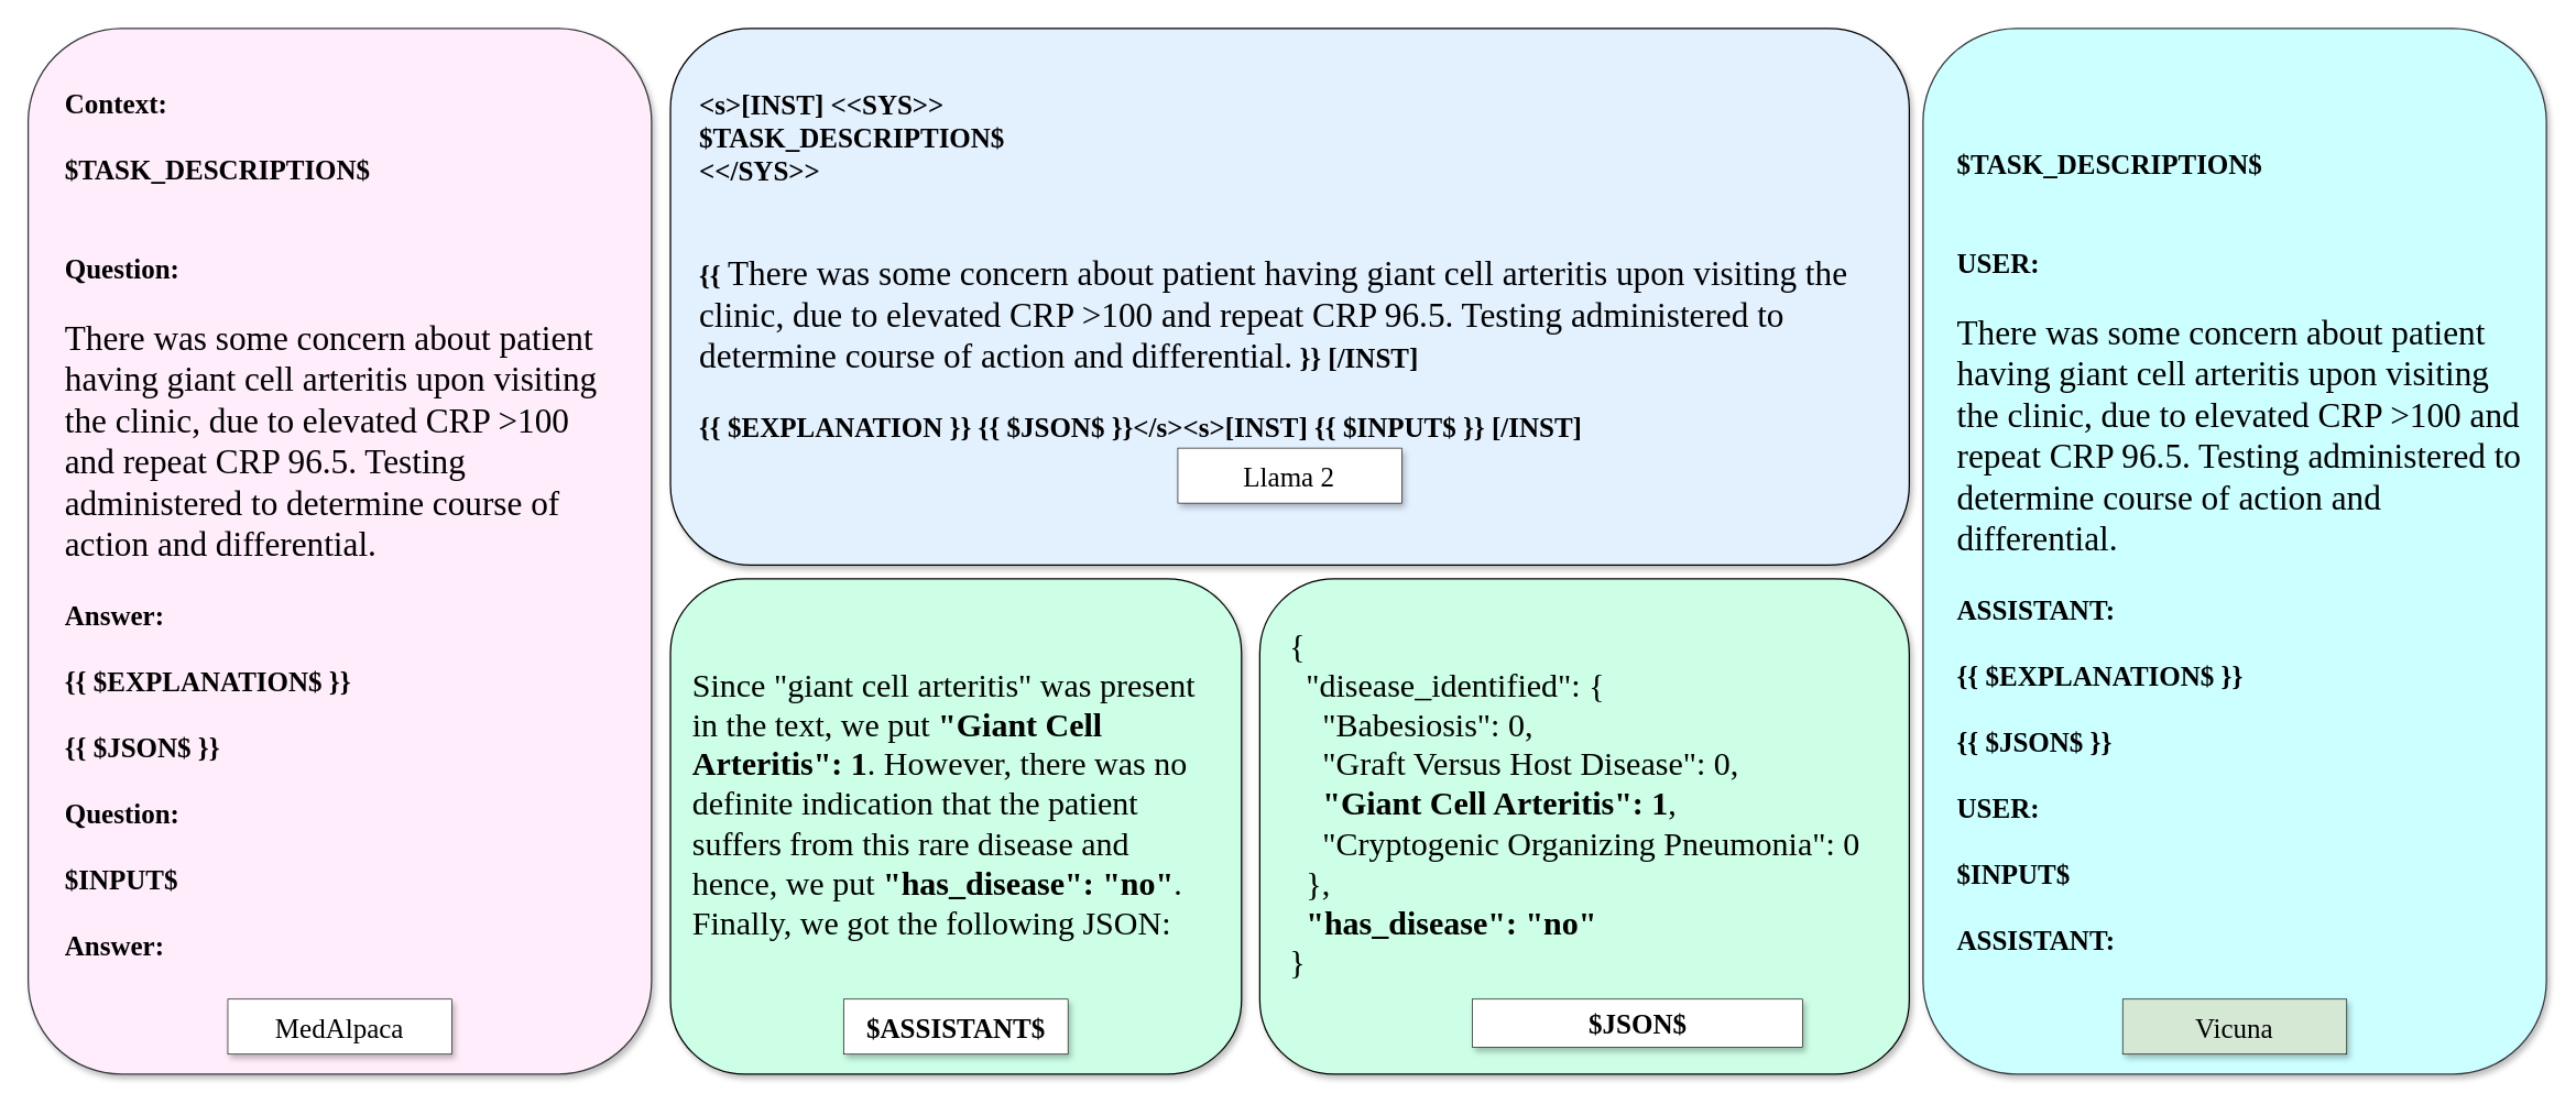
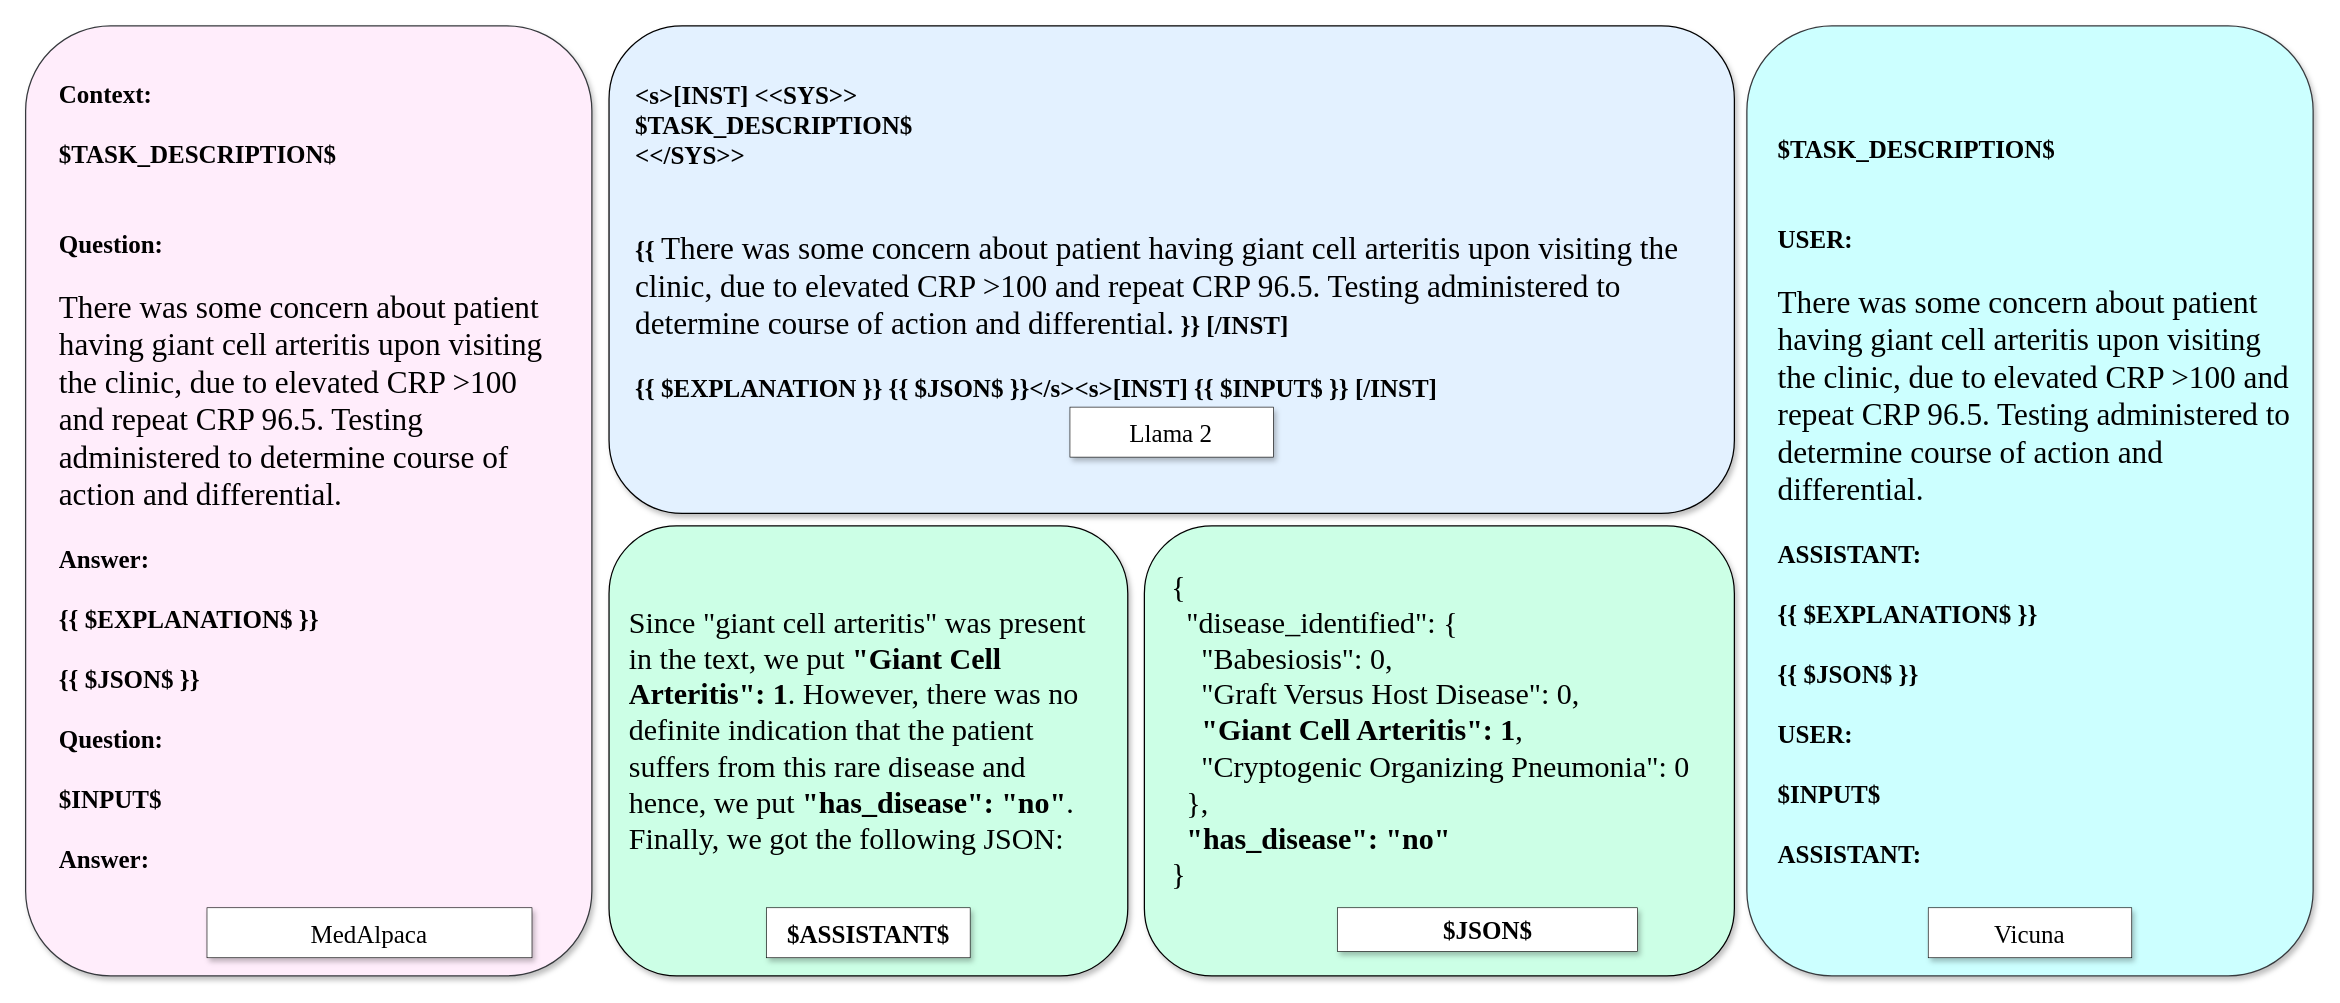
  <mxCell id="0" />
  <mxCell id="1" parent="0" />
  <mxCell id="2" value="" style="rounded=1;whiteSpace=wrap;html=1;fillColor=#E3F1FF;strokeColor=#000000;shadow=1;" parent="1" vertex="1"><mxGeometry x="486.73" y="20" width="900.27" height="390" as="geometry" /></mxCell>
  <mxCell id="3" value="" style="rounded=1;whiteSpace=wrap;html=1;fillColor=#CCFFE6;strokeColor=#000000;shadow=1;" parent="1" vertex="1"><mxGeometry x="915" y="420" width="472" height="360" as="geometry" /></mxCell>
  <mxCell id="4" value="&lt;font style=&quot;font-size: 24px;&quot;&gt;&lt;br&gt;&lt;/font&gt;&lt;font style=&quot;font-size: 24px;&quot; data-font-src=&quot;https://fonts.googleapis.com/css?family=Comic+Neue&quot; face=&quot;Comic Neue&quot;&gt;&lt;div style=&quot;&quot;&gt;&lt;span style=&quot;&quot;&gt;&lt;font style=&quot;font-size: 24px;&quot;&gt;&lt;span&gt;{&lt;/span&gt;&lt;/font&gt;&lt;/span&gt;&lt;/div&gt;&lt;div style=&quot;&quot;&gt;&lt;span style=&quot;&quot;&gt;&lt;font style=&quot;font-size: 24px;&quot;&gt;&lt;span&gt;&amp;nbsp; &quot;disease_identified&quot;: {&lt;/span&gt;&lt;/font&gt;&lt;/span&gt;&lt;/div&gt;&lt;div style=&quot;&quot;&gt;&lt;span style=&quot;&quot;&gt;&lt;font style=&quot;font-size: 24px;&quot;&gt;&lt;span&gt;&amp;nbsp; &amp;nbsp; &quot;Babesiosis&quot;: 0,&lt;/span&gt;&lt;/font&gt;&lt;/span&gt;&lt;/div&gt;&lt;div style=&quot;&quot;&gt;&lt;span style=&quot;&quot;&gt;&lt;font style=&quot;font-size: 24px;&quot;&gt;&amp;nbsp; &amp;nbsp; &quot;Graft Versus Host Disease&quot;: 0,&lt;/font&gt;&lt;/span&gt;&lt;/div&gt;&lt;div style=&quot;&quot;&gt;&lt;span style=&quot;&quot;&gt;&lt;font style=&quot;font-size: 24px;&quot;&gt;&amp;nbsp; &amp;nbsp; &lt;b&gt;&quot;Giant Cell Arteritis&quot;: 1&lt;/b&gt;,&lt;/font&gt;&lt;/span&gt;&lt;/div&gt;&lt;div style=&quot;&quot;&gt;&lt;span style=&quot;&quot;&gt;&lt;font style=&quot;font-size: 24px;&quot;&gt;&lt;span&gt;&amp;nbsp; &amp;nbsp; &quot;Cryptogenic Organizing Pneumonia&quot;: 0&lt;/span&gt;&lt;/font&gt;&lt;/span&gt;&lt;/div&gt;&lt;div style=&quot;&quot;&gt;&lt;span style=&quot;&quot;&gt;&lt;font style=&quot;font-size: 24px;&quot;&gt;&lt;span&gt;&amp;nbsp; },&lt;/span&gt;&lt;/font&gt;&lt;/span&gt;&lt;/div&gt;&lt;div style=&quot;&quot;&gt;&lt;span style=&quot;&quot;&gt;&lt;font style=&quot;font-size: 24px;&quot;&gt;&amp;nbsp; &lt;b&gt;&quot;has_disease&quot;: &quot;no&quot;&lt;/b&gt;&lt;/font&gt;&lt;/span&gt;&lt;/div&gt;&lt;div style=&quot;&quot;&gt;&lt;span style=&quot;&quot;&gt;&lt;font style=&quot;font-size: 24px;&quot;&gt;&lt;span&gt;}&lt;/span&gt;&lt;/font&gt;&lt;/span&gt;&lt;/div&gt;&lt;div style=&quot;&quot;&gt;&lt;br&gt;&lt;/div&gt;&lt;/font&gt;" style="text;html=1;strokeColor=none;fillColor=none;align=left;verticalAlign=middle;whiteSpace=wrap;rounded=0;fontStyle=0" parent="1" vertex="1"><mxGeometry x="935.44" y="489.33" width="451.56" height="190" as="geometry" /></mxCell>
  <mxCell id="5" value="" style="rounded=1;whiteSpace=wrap;html=1;fillColor=#FFEDFB;strokeColor=#36393d;shadow=1;" parent="1" vertex="1"><mxGeometry x="20" y="20" width="453" height="760" as="geometry" /></mxCell>
  <mxCell id="6" value="&lt;font data-font-src=&quot;https://fonts.googleapis.com/css?family=Comic+Neue&quot; face=&quot;Comic Neue&quot; style=&quot;&quot;&gt;&lt;b style=&quot;font-size: 20px; border-color: var(--border-color);&quot;&gt;Context:&lt;br style=&quot;border-color: var(--border-color);&quot;&gt;&lt;br style=&quot;border-color: var(--border-color);&quot;&gt;$TASK_DESCRIPTION$&lt;br style=&quot;border-color: var(--border-color);&quot;&gt;&lt;br style=&quot;border-color: var(--border-color);&quot;&gt;&lt;br style=&quot;border-color: var(--border-color);&quot;&gt;Question:&lt;br style=&quot;border-color: var(--border-color);&quot;&gt;&lt;br style=&quot;border-color: var(--border-color);&quot;&gt;&lt;/b&gt;&lt;font style=&quot;font-size: 25px;&quot;&gt;There was some concern about patient having giant cell arteritis upon visiting the clinic, due to elevated CRP &amp;gt;100 and repeat CRP 96.5. Testing administered to determine course of action and differential.&lt;/font&gt;&lt;br style=&quot;border-color: var(--border-color);&quot;&gt;&lt;span style=&quot;font-size: 20px; border-color: var(--border-color);&quot;&gt;&lt;br style=&quot;border-color: var(--border-color);&quot;&gt;&lt;b&gt;Answer:&lt;/b&gt;&lt;br&gt;&lt;div style=&quot;font-weight: bold; border-color: var(--border-color);&quot;&gt;&lt;br&gt;&lt;/div&gt;&lt;div style=&quot;border-color: var(--border-color);&quot;&gt;&lt;b&gt;{{ $EXPLANATION$ }}&lt;/b&gt;&lt;br&gt;&lt;br&gt;&lt;b&gt;{{ $JSON$ }}&lt;/b&gt;&lt;br&gt;&lt;/div&gt;&lt;div style=&quot;font-weight: bold; border-color: var(--border-color);&quot;&gt;&lt;br style=&quot;border-color: var(--border-color);&quot;&gt;&lt;/div&gt;&lt;div style=&quot;font-weight: bold; border-color: var(--border-color);&quot;&gt;Question:&lt;br style=&quot;border-color: var(--border-color);&quot;&gt;&lt;br style=&quot;border-color: var(--border-color);&quot;&gt;$INPUT$&lt;/div&gt;&lt;div style=&quot;font-weight: bold; border-color: var(--border-color);&quot;&gt;&lt;br style=&quot;border-color: var(--border-color);&quot;&gt;&lt;/div&gt;&lt;div style=&quot;font-weight: bold; border-color: var(--border-color);&quot;&gt;Answer:&lt;/div&gt;&lt;/span&gt;&lt;/font&gt;" style="text;html=1;strokeColor=none;fillColor=none;align=left;verticalAlign=middle;whiteSpace=wrap;rounded=0;" parent="1" vertex="1"><mxGeometry x="45.23" y="78" width="402.54" height="603.83" as="geometry" /></mxCell>
  <mxCell id="7" value="&lt;font style=&quot;&quot; data-font-src=&quot;https://fonts.googleapis.com/css?family=Comic+Neue&quot; face=&quot;Comic Neue&quot;&gt;&lt;b style=&quot;font-size: 20px;&quot;&gt;&amp;lt;s&amp;gt;[INST] &amp;lt;&amp;lt;SYS&amp;gt;&amp;gt;&lt;br&gt;$TASK_DESCRIPTION$&lt;br&gt;&amp;lt;&amp;lt;/SYS&amp;gt;&amp;gt;&lt;br&gt;&lt;br&gt;&lt;br&gt;{{ &lt;/b&gt;&lt;font style=&quot;font-size: 25px;&quot;&gt;There was some concern about patient having giant cell arteritis upon visiting the clinic, due to elevated CRP &amp;gt;100 and repeat CRP 96.5. Testing administered to determine course of action and differential.&lt;/font&gt;&lt;b style=&quot;font-size: 20px;&quot;&gt; }} [/INST]&lt;br&gt;&lt;br&gt;&lt;div style=&quot;&quot;&gt;{{ $EXPLANATION }} {{ $JSON$ }}&lt;span style=&quot;background-color: initial;&quot;&gt;&amp;lt;/s&amp;gt;&lt;/span&gt;&lt;span style=&quot;background-color: initial;&quot;&gt;&amp;lt;s&amp;gt;[INST]&amp;nbsp;&lt;/span&gt;&lt;span style=&quot;background-color: initial;&quot;&gt;{{ $INPUT$ }}&amp;nbsp;&lt;/span&gt;&lt;span style=&quot;background-color: initial;&quot;&gt;[/INST]&lt;/span&gt;&lt;/div&gt;&lt;/b&gt;&lt;/font&gt;" style="text;html=1;strokeColor=none;fillColor=none;align=left;verticalAlign=middle;whiteSpace=wrap;rounded=0;" parent="1" vertex="1"><mxGeometry x="506.09" y="70" width="861.56" height="243.83" as="geometry" /></mxCell>
  <mxCell id="8" value="&lt;font style=&quot;font-size: 20px;&quot; face=&quot;Comic Neue&quot;&gt;Llama 2&lt;/font&gt;" style="rounded=0;whiteSpace=wrap;html=1;strokeWidth=0.5;shadow=1;fontStyle=0" parent="1" vertex="1"><mxGeometry x="855.46" y="325" width="162.82" height="40" as="geometry" /></mxCell>
  <mxCell id="9" value="&lt;font style=&quot;font-size: 20px;&quot; face=&quot;Comic Neue&quot;&gt;$JSON$&lt;/font&gt;" style="rounded=0;whiteSpace=wrap;html=1;strokeWidth=0.5;shadow=1;fontStyle=1" parent="1" vertex="1"><mxGeometry x="1069.59" y="725.5" width="240" height="35" as="geometry" /></mxCell>
- <mxCell id="10" value="&lt;font style=&quot;font-size: 20px;&quot; face=&quot;Comic Neue&quot;&gt;MedAlpaca&lt;/font&gt;" style="rounded=0;whiteSpace=wrap;html=1;strokeWidth=0.5;shadow=1;fontStyle=0" parent="1" vertex="1"><mxGeometry x="165.09" y="725.5" width="162.82" height="40" as="geometry" /></mxCell>
+ <mxCell id="10" value="&lt;font style=&quot;font-size: 20px;&quot; face=&quot;Comic Neue&quot;&gt;MedAlpaca&lt;/font&gt;" style="rounded=0;whiteSpace=wrap;html=1;strokeWidth=0.5;shadow=1;fontStyle=0" parent="1" vertex="1"><mxGeometry x="165.09" y="725.5" width="260" height="40" as="geometry" /></mxCell>
  <mxCell id="11" value="" style="rounded=1;whiteSpace=wrap;html=1;fillColor=#CCFFFF;strokeColor=#36393d;shadow=1;" parent="1" vertex="1"><mxGeometry x="1397" y="20" width="453" height="760" as="geometry" /></mxCell>
- <mxCell id="12" value="&lt;font style=&quot;font-size: 20px;&quot; face=&quot;Comic Neue&quot;&gt;Vicuna&lt;/font&gt;" style="rounded=0;whiteSpace=wrap;html=1;strokeWidth=0.5;shadow=1;fontStyle=0;fillColor=#d5e8d4;" parent="1" vertex="1"><mxGeometry x="1542.09" y="725.5" width="162.82" height="40" as="geometry" /></mxCell>
+ <mxCell id="12" value="&lt;font style=&quot;font-size: 20px;&quot; face=&quot;Comic Neue&quot;&gt;Vicuna&lt;/font&gt;" style="rounded=0;whiteSpace=wrap;html=1;strokeWidth=0.5;shadow=1;fontStyle=0" parent="1" vertex="1"><mxGeometry x="1542.09" y="725.5" width="162.82" height="40" as="geometry" /></mxCell>
  <mxCell id="13" value="&lt;font style=&quot;&quot; data-font-src=&quot;https://fonts.googleapis.com/css?family=Comic+Neue&quot; face=&quot;Comic Neue&quot;&gt;&lt;b style=&quot;font-size: 20px;&quot;&gt;$TASK_DESCRIPTION$&lt;br&gt;&lt;br&gt;&lt;br&gt;USER:&lt;br&gt;&lt;br&gt;&lt;/b&gt;&lt;font style=&quot;font-size: 25px;&quot;&gt;There was some concern about patient having giant cell arteritis upon visiting the clinic, due to elevated CRP &amp;gt;100 and repeat CRP 96.5. Testing administered to determine course of action and differential.&lt;/font&gt;&lt;br&gt;&lt;b style=&quot;font-size: 20px;&quot;&gt;&lt;br&gt;ASSISTANT:&lt;br&gt;&lt;br&gt;{{ $EXPLANATION$ }}&lt;br&gt;&lt;br&gt;&lt;div style=&quot;&quot;&gt;{{ $JSON$ }}&lt;/div&gt;&lt;div style=&quot;&quot;&gt;&lt;br&gt;&lt;/div&gt;&lt;div style=&quot;&quot;&gt;USER:&lt;br&gt;&lt;br&gt;$INPUT$&lt;/div&gt;&lt;div style=&quot;&quot;&gt;&lt;br&gt;&lt;/div&gt;&lt;div style=&quot;&quot;&gt;ASSISTANT:&lt;/div&gt;&lt;/b&gt;&lt;/font&gt;" style="text;html=1;strokeColor=none;fillColor=none;align=left;verticalAlign=middle;whiteSpace=wrap;rounded=0;" parent="1" vertex="1"><mxGeometry x="1420" y="278.08" width="417.03" height="243.83" as="geometry" /></mxCell>
  <mxCell id="14" value="" style="rounded=1;whiteSpace=wrap;html=1;fillColor=#CCFFE6;strokeColor=#000000;shadow=1;" parent="1" vertex="1"><mxGeometry x="486.73" y="420" width="415" height="360" as="geometry" /></mxCell>
  <mxCell id="15" value="&lt;font style=&quot;font-size: 20px;&quot; face=&quot;Comic Neue&quot;&gt;$ASSISTANT$&lt;/font&gt;" style="rounded=0;whiteSpace=wrap;html=1;strokeWidth=0.5;shadow=1;fontStyle=1" parent="1" vertex="1"><mxGeometry x="612.82" y="725.5" width="162.82" height="40" as="geometry" /></mxCell>
  <mxCell id="16" value="&lt;font style=&quot;font-size: 24px;&quot;&gt;&lt;span style=&quot;font-family: &amp;quot;Comic Neue&amp;quot;; background-color: initial;&quot;&gt;Since &quot;giant cell arteritis&quot; was present in the text, we put&amp;nbsp;&lt;/span&gt;&lt;b style=&quot;font-family: &amp;quot;Comic Neue&amp;quot;; background-color: initial;&quot;&gt;&quot;Giant Cell Arteritis&quot;: 1&lt;/b&gt;&lt;span style=&quot;font-family: &amp;quot;Comic Neue&amp;quot;; background-color: initial;&quot;&gt;. However, there was no definite indication that the patient suffers from this rare disease and hence, we put &lt;/span&gt;&lt;b style=&quot;font-family: &amp;quot;Comic Neue&amp;quot;; background-color: initial;&quot;&gt;&quot;has_disease&quot;: &quot;no&quot;&lt;/b&gt;&lt;span style=&quot;font-family: &amp;quot;Comic Neue&amp;quot;; background-color: initial;&quot;&gt;. Finally, we&lt;/span&gt;&lt;span style=&quot;font-family: &amp;quot;Comic Neue&amp;quot;; background-color: initial;&quot;&gt;&amp;nbsp;got the following JSON:&lt;/span&gt;&lt;/font&gt;&lt;font data-font-src=&quot;https://fonts.googleapis.com/css?family=Comic+Neue&quot; face=&quot;Comic Neue&quot; style=&quot;font-size: 20px;&quot;&gt;&lt;span style=&quot;border-color: var(--border-color);&quot;&gt;&lt;br&gt;&lt;/span&gt;&lt;/font&gt;" style="text;html=1;strokeColor=none;fillColor=none;align=left;verticalAlign=middle;whiteSpace=wrap;rounded=0;" parent="1" vertex="1"><mxGeometry x="501.35" y="462.41" width="385" height="243.83" as="geometry" /></mxCell>
